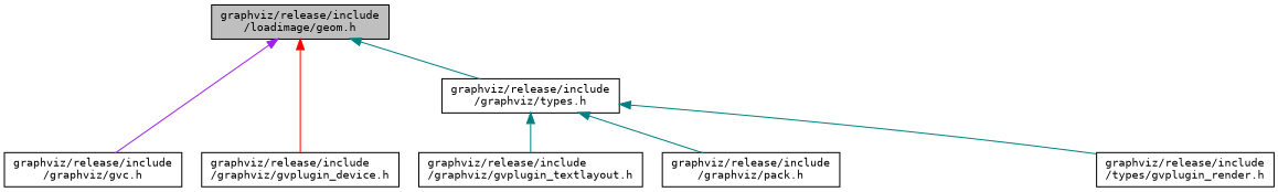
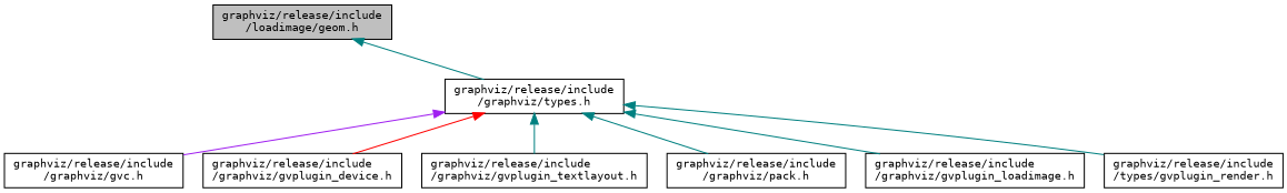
  digraph {
    fontname="DejaVu Sans Mono"
    node [color=black fontname="DejaVu Sans Mono" fontsize=10 shape=record]
    edge [color=teal dir=back fontname="DejaVu Sans Mono" fontsize=10 labelfontname=Helvetica labelfontsize=10 style=solid]
    n1 [fillcolor=grey75 fontcolor=black height=0.2 label="graphviz/release/include\l/loadimage/geom.h" style=filled width=0.4]
    n2 [height=0.2 label="graphviz/release/include\l/graphviz/types.h" width=0.4]
    n3 [height=0.2 label="graphviz/release/include\l/graphviz/gvc.h" width=0.4]
    n4 [height=0.2 label="graphviz/release/include\l/graphviz/gvplugin_device.h" width=0.4]
+   n5 [height=0.2 label="graphviz/release/include\l/graphviz/gvplugin_loadimage.h" width=0.4]
    n6 [height=0.2 label="graphviz/release/include\l/types/gvplugin_render.h" width=0.4]
    n7 [height=0.2 label="graphviz/release/include\l/graphviz/gvplugin_textlayout.h" width=0.4]
    n8 [height=0.2 label="graphviz/release/include\l/graphviz/pack.h" width=0.4]
    n1 -> n2
-   n1 -> n3 [color=purple]
-   n1 -> n4 [color=red]
+   n2 -> n3 [color=purple]
+   n2 -> n4 [color=red]
+   n2 -> n5
    n2 -> n6
    n2 -> n7
    n2 -> n8
  }
